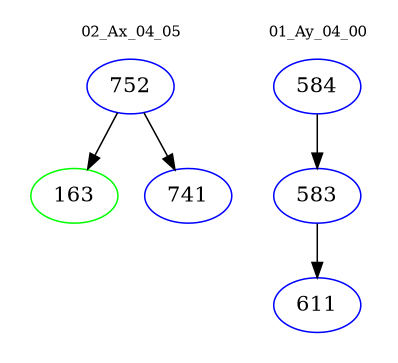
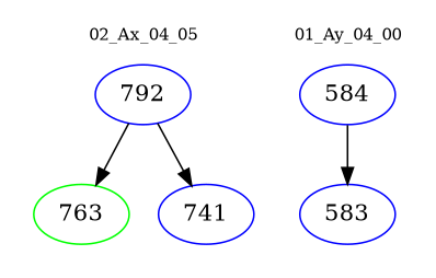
  digraph {
    node [color=blue]
    edge [color=black]
-   n1 [color=green label=163]
-   n2 [label=752]
+   n1 [color=green label=763]
+   n2 [label=792]
    n3 [label=741]
    n4 [label=584]
    n5 [label=583]
-   n6 [label=611]
    subgraph cluster_1 {
      color=white
      fontsize=10
      label="02_Ax_04_05"
      n1
      n2
      n3
    }
    subgraph cluster_2 {
      color=white
      fontsize=10
      label="01_Ay_04_00"
      n4
      n5
-     n6
    }
    n2 -> n1
    n2 -> n3
    n4 -> n5
-   n5 -> n6
  }
